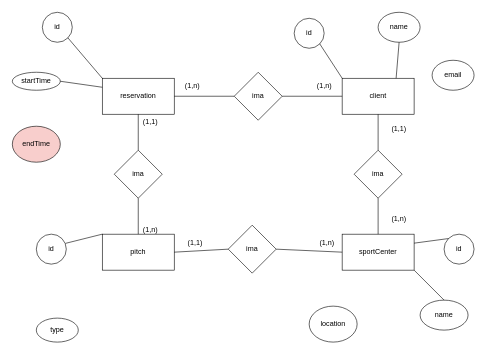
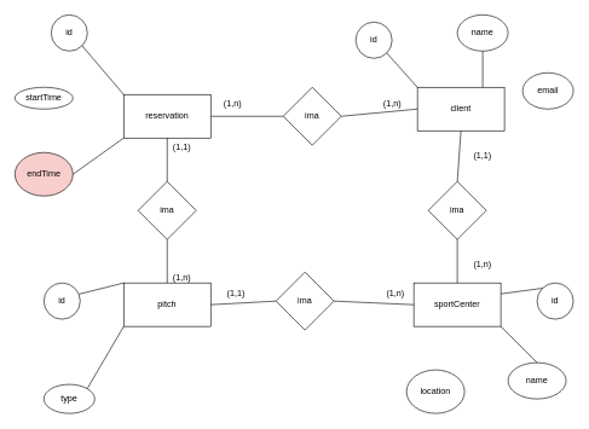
  <mxCell id="0" />
  <mxCell id="1" parent="0" />
  <mxCell id="2" value="sportCenter" style="rounded=0;whiteSpace=wrap;html=1;" vertex="1" parent="1"><mxGeometry x="570" y="390" width="120" height="60" as="geometry" /></mxCell>
  <mxCell id="3" value="pitch" style="rounded=0;whiteSpace=wrap;html=1;" vertex="1" parent="1"><mxGeometry x="170" y="390" width="120" height="60" as="geometry" /></mxCell>
- <mxCell id="4" value="client" style="rounded=0;whiteSpace=wrap;html=1;" vertex="1" parent="1"><mxGeometry x="570" y="130" width="120" height="60" as="geometry" /></mxCell>
+ <mxCell id="4" value="client" style="rounded=0;whiteSpace=wrap;html=1;" vertex="1" parent="1"><mxGeometry x="575" y="120" width="120" height="60" as="geometry" /></mxCell>
  <mxCell id="5" value="reservation" style="rounded=0;whiteSpace=wrap;html=1;" vertex="1" parent="1"><mxGeometry x="170" y="130" width="120" height="60" as="geometry" /></mxCell>
- <mxCell id="6" value="location" style="ellipse;whiteSpace=wrap;html=1;" vertex="1" parent="1"><mxGeometry x="515" y="510" width="80" height="60" as="geometry" /></mxCell>
+ <mxCell id="6" value="location" style="ellipse;whiteSpace=wrap;html=1;" vertex="1" parent="1"><mxGeometry x="560" y="510" width="80" height="60" as="geometry" /></mxCell>
  <mxCell id="7" value="name" style="ellipse;whiteSpace=wrap;html=1;" vertex="1" parent="1"><mxGeometry x="700" y="500" width="80" height="50" as="geometry" /></mxCell>
  <mxCell id="8" value="id" style="ellipse;whiteSpace=wrap;html=1;" vertex="1" parent="1"><mxGeometry x="740" y="390" width="50" height="50" as="geometry" /></mxCell>
  <mxCell id="9" value="email" style="ellipse;whiteSpace=wrap;html=1;" vertex="1" parent="1"><mxGeometry x="720" y="100" width="70" height="50" as="geometry" /></mxCell>
  <mxCell id="10" value="name" style="ellipse;whiteSpace=wrap;html=1;" vertex="1" parent="1"><mxGeometry x="630" y="20" width="70" height="50" as="geometry" /></mxCell>
  <mxCell id="11" value="id" style="ellipse;whiteSpace=wrap;html=1;" vertex="1" parent="1"><mxGeometry x="490" y="30" width="50" height="50" as="geometry" /></mxCell>
  <mxCell id="12" value="type" style="ellipse;whiteSpace=wrap;html=1;" vertex="1" parent="1"><mxGeometry x="60" y="530" width="70" height="40" as="geometry" /></mxCell>
  <mxCell id="13" value="id" style="ellipse;whiteSpace=wrap;html=1;" vertex="1" parent="1"><mxGeometry x="60" y="390" width="50" height="50" as="geometry" /></mxCell>
  <mxCell id="14" value="endTime" style="ellipse;whiteSpace=wrap;html=1;fillColor=#f8cecc;" vertex="1" parent="1"><mxGeometry x="20" y="210" width="80" height="60" as="geometry" /></mxCell>
  <mxCell id="15" value="startTime" style="ellipse;whiteSpace=wrap;html=1;" vertex="1" parent="1"><mxGeometry x="20" y="120" width="80" height="30" as="geometry" /></mxCell>
  <mxCell id="16" value="id" style="ellipse;whiteSpace=wrap;html=1;" vertex="1" parent="1"><mxGeometry x="70" y="20" width="50" height="50" as="geometry" /></mxCell>
  <mxCell id="17" value="" style="endArrow=none;html=1;rounded=0;entryX=0.5;entryY=1;entryDx=0;entryDy=0;exitX=0.75;exitY=0;exitDx=0;exitDy=0;" edge="1" parent="1" source="4" target="10"><mxGeometry width="50" height="50" relative="1" as="geometry"><mxPoint x="370" y="280" as="sourcePoint" /><mxPoint x="420" y="230" as="targetPoint" /></mxGeometry></mxCell>
  <mxCell id="18" value="" style="endArrow=none;html=1;rounded=0;exitX=0;exitY=0;exitDx=0;exitDy=0;entryX=1;entryY=1;entryDx=0;entryDy=0;" edge="1" parent="1" source="4" target="11"><mxGeometry width="50" height="50" relative="1" as="geometry"><mxPoint x="370" y="280" as="sourcePoint" /><mxPoint x="420" y="230" as="targetPoint" /></mxGeometry></mxCell>
  <mxCell id="19" value="" style="endArrow=none;html=1;rounded=0;exitX=1;exitY=1;exitDx=0;exitDy=0;entryX=0;entryY=0;entryDx=0;entryDy=0;" edge="1" parent="1" source="16" target="5"><mxGeometry width="50" height="50" relative="1" as="geometry"><mxPoint x="370" y="280" as="sourcePoint" /><mxPoint x="420" y="230" as="targetPoint" /></mxGeometry></mxCell>
- <mxCell id="20" value="" style="endArrow=none;html=1;rounded=0;exitX=1;exitY=0.5;exitDx=0;exitDy=0;entryX=0;entryY=0.25;entryDx=0;entryDy=0;" edge="1" parent="1" source="15" target="5"><mxGeometry width="50" height="50" relative="1" as="geometry"><mxPoint x="370" y="280" as="sourcePoint" /><mxPoint x="420" y="230" as="targetPoint" /></mxGeometry></mxCell>
+ <mxCell id="21" value="" style="endArrow=none;html=1;rounded=0;exitX=1;exitY=0.5;exitDx=0;exitDy=0;entryX=0;entryY=1;entryDx=0;entryDy=0;" edge="1" parent="1" source="14" target="5"><mxGeometry width="50" height="50" relative="1" as="geometry"><mxPoint x="370" y="280" as="sourcePoint" /><mxPoint x="420" y="230" as="targetPoint" /></mxGeometry></mxCell>
  <mxCell id="22" value="" style="endArrow=none;html=1;rounded=0;exitX=0;exitY=0;exitDx=0;exitDy=0;entryX=1;entryY=0.25;entryDx=0;entryDy=0;" edge="1" parent="1" source="8" target="2"><mxGeometry width="50" height="50" relative="1" as="geometry"><mxPoint x="370" y="280" as="sourcePoint" /><mxPoint x="420" y="230" as="targetPoint" /></mxGeometry></mxCell>
  <mxCell id="23" value="" style="endArrow=none;html=1;rounded=0;exitX=0.5;exitY=0;exitDx=0;exitDy=0;entryX=1;entryY=1;entryDx=0;entryDy=0;" edge="1" parent="1" source="7" target="2"><mxGeometry width="50" height="50" relative="1" as="geometry"><mxPoint x="370" y="280" as="sourcePoint" /><mxPoint x="420" y="230" as="targetPoint" /></mxGeometry></mxCell>
+ <mxCell id="24" value="" style="endArrow=none;html=1;rounded=0;entryX=1;entryY=0;entryDx=0;entryDy=0;exitX=0;exitY=1;exitDx=0;exitDy=0;" edge="1" parent="1" source="3" target="12"><mxGeometry width="50" height="50" relative="1" as="geometry"><mxPoint x="370" y="280" as="sourcePoint" /><mxPoint x="420" y="230" as="targetPoint" /></mxGeometry></mxCell>
  <mxCell id="25" value="" style="endArrow=none;html=1;rounded=0;exitX=0.973;exitY=0.307;exitDx=0;exitDy=0;exitPerimeter=0;entryX=0;entryY=0;entryDx=0;entryDy=0;" edge="1" parent="1" source="13" target="3"><mxGeometry width="50" height="50" relative="1" as="geometry"><mxPoint x="370" y="280" as="sourcePoint" /><mxPoint x="420" y="230" as="targetPoint" /></mxGeometry></mxCell>
  <mxCell id="26" value="ima" style="rhombus;whiteSpace=wrap;html=1;" vertex="1" parent="1"><mxGeometry x="380" y="375" width="80" height="80" as="geometry" /></mxCell>
  <mxCell id="27" value="ima" style="rhombus;whiteSpace=wrap;html=1;" vertex="1" parent="1"><mxGeometry x="590" y="250" width="80" height="80" as="geometry" /></mxCell>
  <mxCell id="28" value="ima" style="rhombus;whiteSpace=wrap;html=1;" vertex="1" parent="1"><mxGeometry x="390" y="120" width="80" height="80" as="geometry" /></mxCell>
  <mxCell id="29" value="ima" style="rhombus;whiteSpace=wrap;html=1;" vertex="1" parent="1"><mxGeometry x="190" y="250" width="80" height="80" as="geometry" /></mxCell>
  <mxCell id="30" value="" style="endArrow=none;html=1;rounded=0;entryX=0;entryY=0.5;entryDx=0;entryDy=0;exitX=1;exitY=0.5;exitDx=0;exitDy=0;" edge="1" parent="1" source="5" target="28"><mxGeometry width="50" height="50" relative="1" as="geometry"><mxPoint x="370" y="280" as="sourcePoint" /><mxPoint x="420" y="230" as="targetPoint" /></mxGeometry></mxCell>
  <mxCell id="31" value="" style="endArrow=none;html=1;rounded=0;exitX=1;exitY=0.5;exitDx=0;exitDy=0;entryX=0;entryY=0.5;entryDx=0;entryDy=0;" edge="1" parent="1" source="28" target="4"><mxGeometry width="50" height="50" relative="1" as="geometry"><mxPoint x="370" y="280" as="sourcePoint" /><mxPoint x="420" y="230" as="targetPoint" /></mxGeometry></mxCell>
  <mxCell id="32" value="" style="endArrow=none;html=1;rounded=0;exitX=0.5;exitY=0;exitDx=0;exitDy=0;entryX=0.5;entryY=1;entryDx=0;entryDy=0;" edge="1" parent="1" source="2" target="27"><mxGeometry width="50" height="50" relative="1" as="geometry"><mxPoint x="370" y="280" as="sourcePoint" /><mxPoint x="420" y="230" as="targetPoint" /></mxGeometry></mxCell>
  <mxCell id="33" value="" style="endArrow=none;html=1;rounded=0;exitX=0.5;exitY=0;exitDx=0;exitDy=0;entryX=0.5;entryY=1;entryDx=0;entryDy=0;" edge="1" parent="1" source="27" target="4"><mxGeometry width="50" height="50" relative="1" as="geometry"><mxPoint x="370" y="280" as="sourcePoint" /><mxPoint x="420" y="230" as="targetPoint" /></mxGeometry></mxCell>
  <mxCell id="34" value="" style="endArrow=none;html=1;rounded=0;exitX=1;exitY=0.5;exitDx=0;exitDy=0;entryX=0;entryY=0.5;entryDx=0;entryDy=0;" edge="1" parent="1" source="26" target="2"><mxGeometry width="50" height="50" relative="1" as="geometry"><mxPoint x="370" y="280" as="sourcePoint" /><mxPoint x="420" y="230" as="targetPoint" /></mxGeometry></mxCell>
  <mxCell id="35" value="" style="endArrow=none;html=1;rounded=0;exitX=1;exitY=0.5;exitDx=0;exitDy=0;entryX=0;entryY=0.5;entryDx=0;entryDy=0;" edge="1" parent="1" source="3" target="26"><mxGeometry width="50" height="50" relative="1" as="geometry"><mxPoint x="370" y="280" as="sourcePoint" /><mxPoint x="420" y="230" as="targetPoint" /></mxGeometry></mxCell>
  <mxCell id="36" value="" style="endArrow=none;html=1;rounded=0;exitX=0.5;exitY=1;exitDx=0;exitDy=0;entryX=0.5;entryY=0;entryDx=0;entryDy=0;" edge="1" parent="1" source="29" target="3"><mxGeometry width="50" height="50" relative="1" as="geometry"><mxPoint x="370" y="280" as="sourcePoint" /><mxPoint x="420" y="230" as="targetPoint" /></mxGeometry></mxCell>
  <mxCell id="37" value="" style="endArrow=none;html=1;rounded=0;entryX=0.5;entryY=1;entryDx=0;entryDy=0;exitX=0.5;exitY=0;exitDx=0;exitDy=0;" edge="1" parent="1" source="29" target="5"><mxGeometry width="50" height="50" relative="1" as="geometry"><mxPoint x="370" y="280" as="sourcePoint" /><mxPoint x="420" y="230" as="targetPoint" /></mxGeometry></mxCell>
  <mxCell id="38" value="(1,n)" style="text;html=1;align=center;verticalAlign=middle;resizable=0;points=[];autosize=1;strokeColor=none;fillColor=none;" vertex="1" parent="1"><mxGeometry x="295" y="128" width="50" height="30" as="geometry" /></mxCell>
  <mxCell id="39" value="(1,n)" style="text;html=1;align=center;verticalAlign=middle;resizable=0;points=[];autosize=1;strokeColor=none;fillColor=none;" vertex="1" parent="1"><mxGeometry x="515" y="128" width="50" height="30" as="geometry" /></mxCell>
  <mxCell id="40" value="(1,n)" style="text;html=1;align=center;verticalAlign=middle;resizable=0;points=[];autosize=1;strokeColor=none;fillColor=none;" vertex="1" parent="1"><mxGeometry x="225" y="368" width="50" height="30" as="geometry" /></mxCell>
  <mxCell id="41" value="(1,1)" style="text;html=1;align=center;verticalAlign=middle;resizable=0;points=[];autosize=1;strokeColor=none;fillColor=none;" vertex="1" parent="1"><mxGeometry x="225" y="188" width="50" height="30" as="geometry" /></mxCell>
  <mxCell id="42" value="(1,n)" style="text;html=1;align=center;verticalAlign=middle;whiteSpace=wrap;rounded=0;" vertex="1" parent="1"><mxGeometry x="515" y="390" width="60" height="30" as="geometry" /></mxCell>
  <mxCell id="43" value="(1,1)" style="text;html=1;align=center;verticalAlign=middle;whiteSpace=wrap;rounded=0;" vertex="1" parent="1"><mxGeometry x="295" y="390" width="60" height="30" as="geometry" /></mxCell>
  <mxCell id="44" value="(1,n)" style="text;html=1;align=center;verticalAlign=middle;whiteSpace=wrap;rounded=0;" vertex="1" parent="1"><mxGeometry x="635" y="350" width="60" height="30" as="geometry" /></mxCell>
  <mxCell id="45" value="(1,1)" style="text;html=1;align=center;verticalAlign=middle;whiteSpace=wrap;rounded=0;" vertex="1" parent="1"><mxGeometry x="635" y="200" width="60" height="30" as="geometry" /></mxCell>
